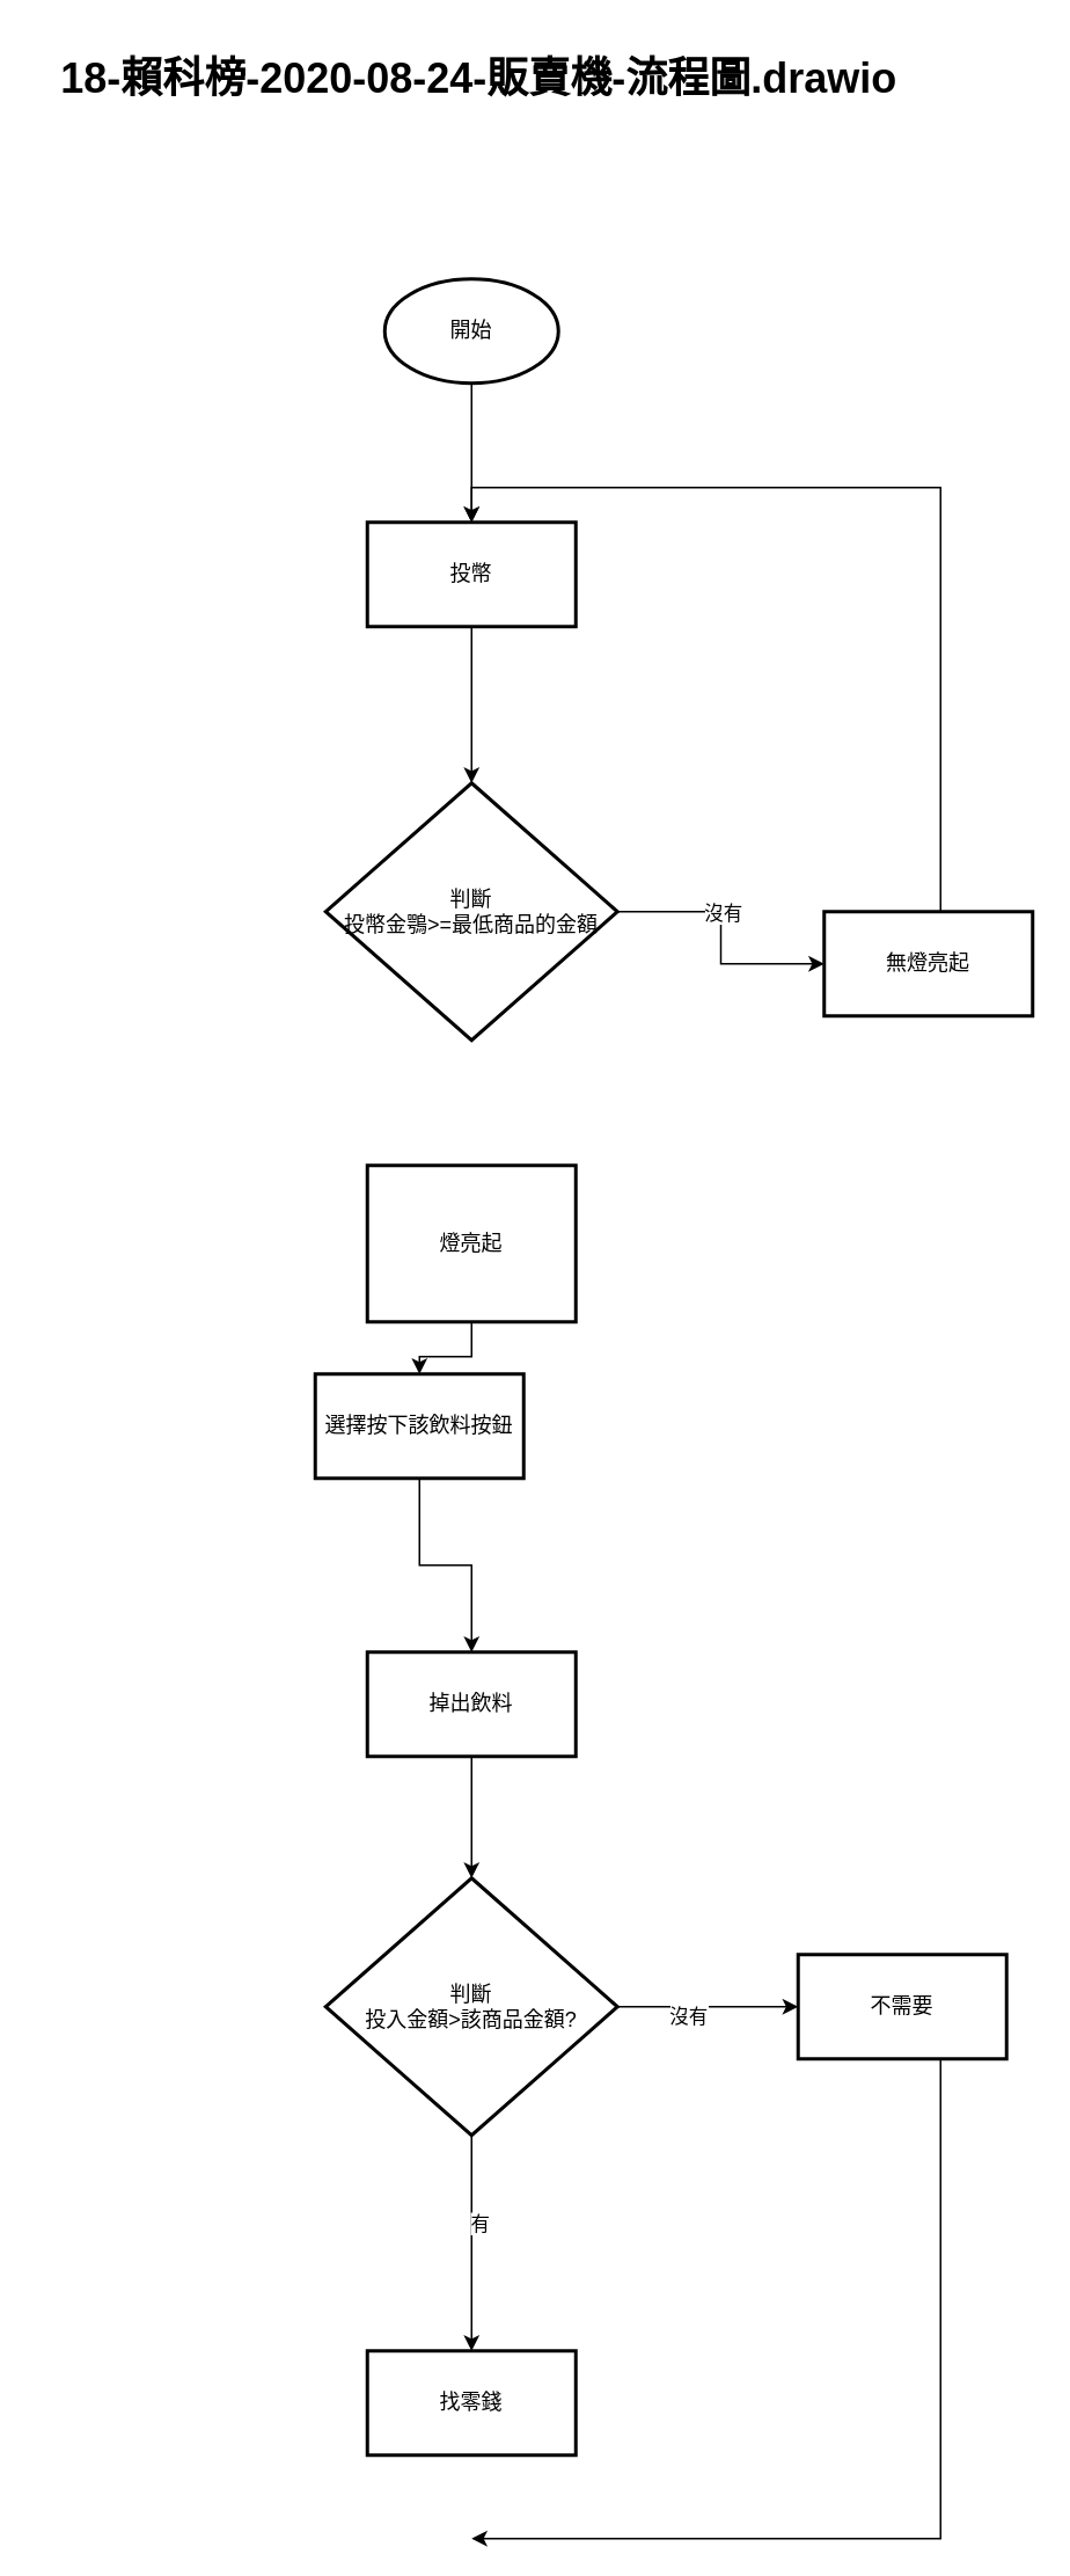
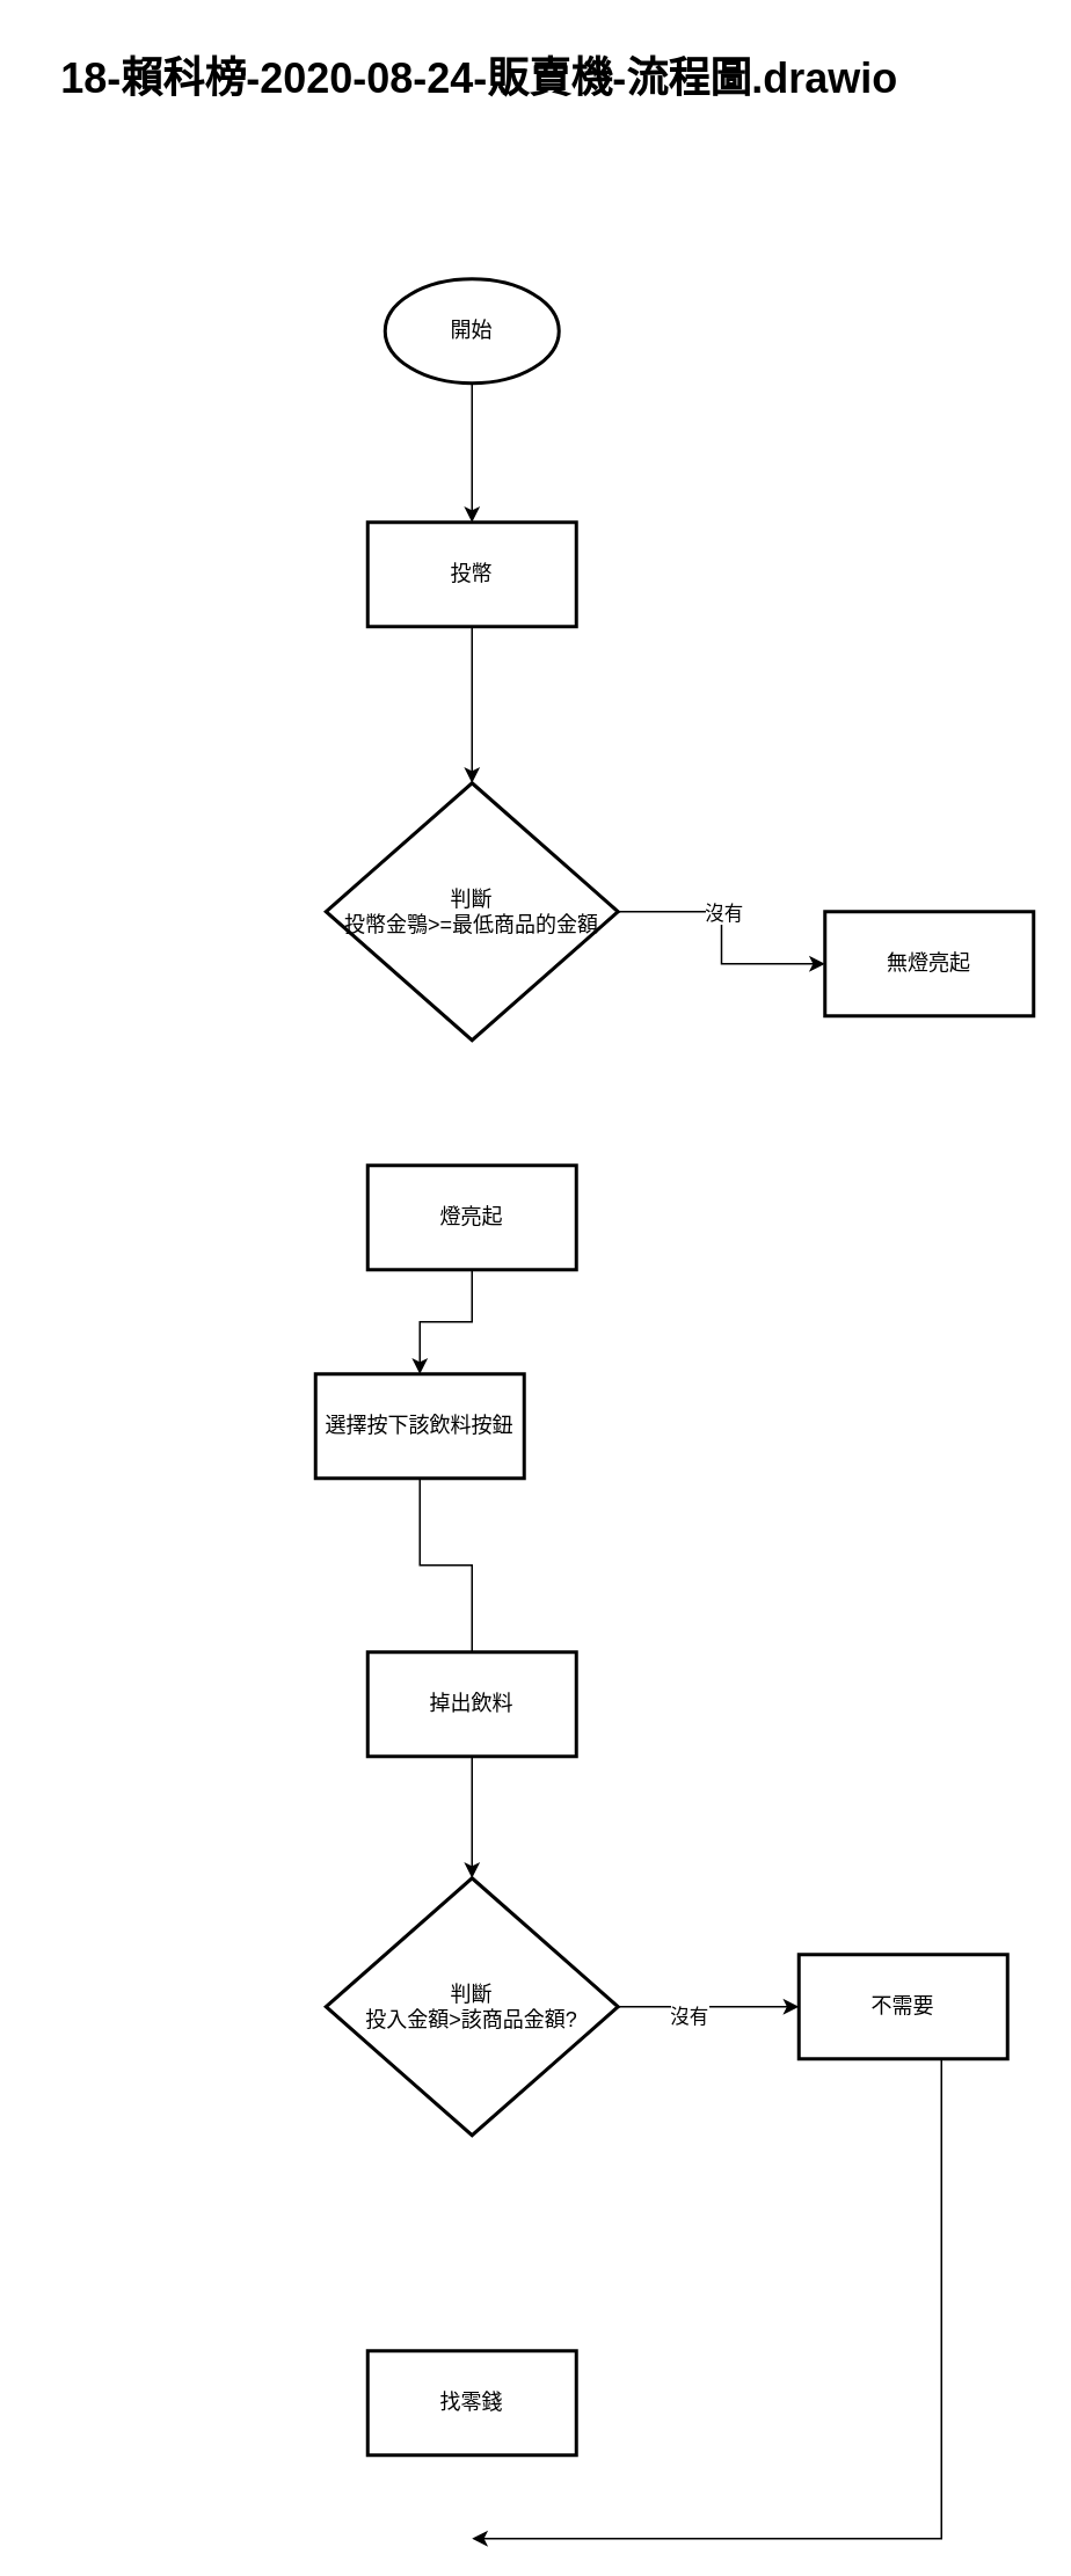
  <mxCell id="0" />
  <mxCell id="1" parent="0" />
  <mxCell id="2" value="&lt;h1&gt;18-賴科榜-2020-08-24-販賣機-流程圖.drawio&lt;/h1&gt;" style="text;html=1;align=center;verticalAlign=middle;resizable=0;points=[];autosize=1;" vertex="1" parent="1"><mxGeometry x="20" y="20" width="510" height="50" as="geometry" /></mxCell>
  <mxCell id="3" value="" style="edgeStyle=orthogonalEdgeStyle;rounded=0;orthogonalLoop=1;jettySize=auto;html=1;" edge="1" parent="1" source="4" target="6"><mxGeometry relative="1" as="geometry" /></mxCell>
  <mxCell id="4" value="開始" style="strokeWidth=2;html=1;shape=mxgraph.flowchart.start_1;whiteSpace=wrap;" vertex="1" parent="1"><mxGeometry x="221" y="160" width="100" height="60" as="geometry" /></mxCell>
  <mxCell id="5" value="" style="edgeStyle=orthogonalEdgeStyle;rounded=0;orthogonalLoop=1;jettySize=auto;html=1;" edge="1" parent="1" source="6" target="9"><mxGeometry relative="1" as="geometry" /></mxCell>
  <mxCell id="6" value="投幣" style="whiteSpace=wrap;html=1;strokeWidth=2;" vertex="1" parent="1"><mxGeometry x="211" y="300" width="120" height="60" as="geometry" /></mxCell>
  <mxCell id="7" value="" style="edgeStyle=orthogonalEdgeStyle;rounded=0;orthogonalLoop=1;jettySize=auto;html=1;" edge="1" parent="1" source="9" target="25"><mxGeometry relative="1" as="geometry" /></mxCell>
  <mxCell id="8" value="沒有" style="edgeLabel;html=1;align=center;verticalAlign=middle;resizable=0;points=[];" vertex="1" connectable="0" parent="7"><mxGeometry x="-0.192" y="1" relative="1" as="geometry"><mxPoint as="offset" /></mxGeometry></mxCell>
  <mxCell id="9" value="判斷&lt;br&gt;投幣金鶚&amp;gt;=最低商品的金額" style="rhombus;whiteSpace=wrap;html=1;strokeWidth=2;" vertex="1" parent="1"><mxGeometry x="187" y="450" width="168" height="148" as="geometry" /></mxCell>
  <mxCell id="10" value="" style="edgeStyle=orthogonalEdgeStyle;rounded=0;orthogonalLoop=1;jettySize=auto;html=1;" edge="1" parent="1" source="11" target="13"><mxGeometry relative="1" as="geometry" /></mxCell>
- <mxCell id="11" value="燈亮起" style="whiteSpace=wrap;html=1;strokeWidth=2;" vertex="1" parent="1"><mxGeometry x="211" y="670" width="120" height="90" as="geometry" /></mxCell>
- <mxCell id="12" value="" style="edgeStyle=orthogonalEdgeStyle;rounded=0;orthogonalLoop=1;jettySize=auto;html=1;" edge="1" parent="1" source="13" target="15"><mxGeometry relative="1" as="geometry" /></mxCell>
+ <mxCell id="11" value="燈亮起" style="whiteSpace=wrap;html=1;strokeWidth=2;" vertex="1" parent="1"><mxGeometry x="211" y="670" width="120" height="60" as="geometry" /></mxCell>
+ <mxCell id="12" value="" style="edgeStyle=orthogonalEdgeStyle;rounded=0;orthogonalLoop=1;jettySize=auto;html=1;endArrow=none;" edge="1" parent="1" source="13" target="15"><mxGeometry relative="1" as="geometry" /></mxCell>
  <mxCell id="13" value="選擇按下該飲料按鈕" style="whiteSpace=wrap;html=1;strokeWidth=2;" vertex="1" parent="1"><mxGeometry x="181" y="790" width="120" height="60" as="geometry" /></mxCell>
  <mxCell id="14" value="" style="edgeStyle=orthogonalEdgeStyle;rounded=0;orthogonalLoop=1;jettySize=auto;html=1;" edge="1" parent="1" source="15" target="20"><mxGeometry relative="1" as="geometry" /></mxCell>
  <mxCell id="15" value="掉出飲料" style="whiteSpace=wrap;html=1;strokeWidth=2;" vertex="1" parent="1"><mxGeometry x="211" y="950" width="120" height="60" as="geometry" /></mxCell>
- <mxCell id="16" value="" style="edgeStyle=orthogonalEdgeStyle;rounded=0;orthogonalLoop=1;jettySize=auto;html=1;" edge="1" parent="1" source="20" target="21"><mxGeometry relative="1" as="geometry" /></mxCell>
- <mxCell id="17" value="有" style="edgeLabel;html=1;align=center;verticalAlign=middle;resizable=0;points=[];" vertex="1" connectable="0" parent="16"><mxGeometry x="-0.194" y="4" relative="1" as="geometry"><mxPoint as="offset" /></mxGeometry></mxCell>
  <mxCell id="18" value="" style="edgeStyle=orthogonalEdgeStyle;rounded=0;orthogonalLoop=1;jettySize=auto;html=1;" edge="1" parent="1" source="20" target="23"><mxGeometry relative="1" as="geometry" /></mxCell>
  <mxCell id="19" value="沒有" style="edgeLabel;html=1;align=center;verticalAlign=middle;resizable=0;points=[];" vertex="1" connectable="0" parent="18"><mxGeometry x="-0.231" y="-5" relative="1" as="geometry"><mxPoint as="offset" /></mxGeometry></mxCell>
  <mxCell id="20" value="判斷&lt;br&gt;投入金額&amp;gt;該商品金額?" style="rhombus;whiteSpace=wrap;html=1;strokeWidth=2;" vertex="1" parent="1"><mxGeometry x="187" y="1080" width="168" height="148" as="geometry" /></mxCell>
  <mxCell id="21" value="找零錢" style="whiteSpace=wrap;html=1;strokeWidth=2;" vertex="1" parent="1"><mxGeometry x="211" y="1352" width="120" height="60" as="geometry" /></mxCell>
  <mxCell id="22" style="edgeStyle=orthogonalEdgeStyle;rounded=0;orthogonalLoop=1;jettySize=auto;html=1;" edge="1" parent="1" source="23"><mxGeometry relative="1" as="geometry"><mxPoint x="271" y="1460" as="targetPoint" /><Array as="points"><mxPoint x="541" y="1460" /></Array></mxGeometry></mxCell>
  <mxCell id="23" value="不需要" style="whiteSpace=wrap;html=1;strokeWidth=2;" vertex="1" parent="1"><mxGeometry x="459" y="1124" width="120" height="60" as="geometry" /></mxCell>
- <mxCell id="24" style="edgeStyle=orthogonalEdgeStyle;rounded=0;orthogonalLoop=1;jettySize=auto;html=1;entryX=0.5;entryY=0;entryDx=0;entryDy=0;" edge="1" parent="1" source="25" target="6"><mxGeometry relative="1" as="geometry"><Array as="points"><mxPoint x="541" y="280" /><mxPoint x="271" y="280" /></Array></mxGeometry></mxCell>
  <mxCell id="25" value="無燈亮起" style="whiteSpace=wrap;html=1;strokeWidth=2;" vertex="1" parent="1"><mxGeometry x="474" y="524" width="120" height="60" as="geometry" /></mxCell>
